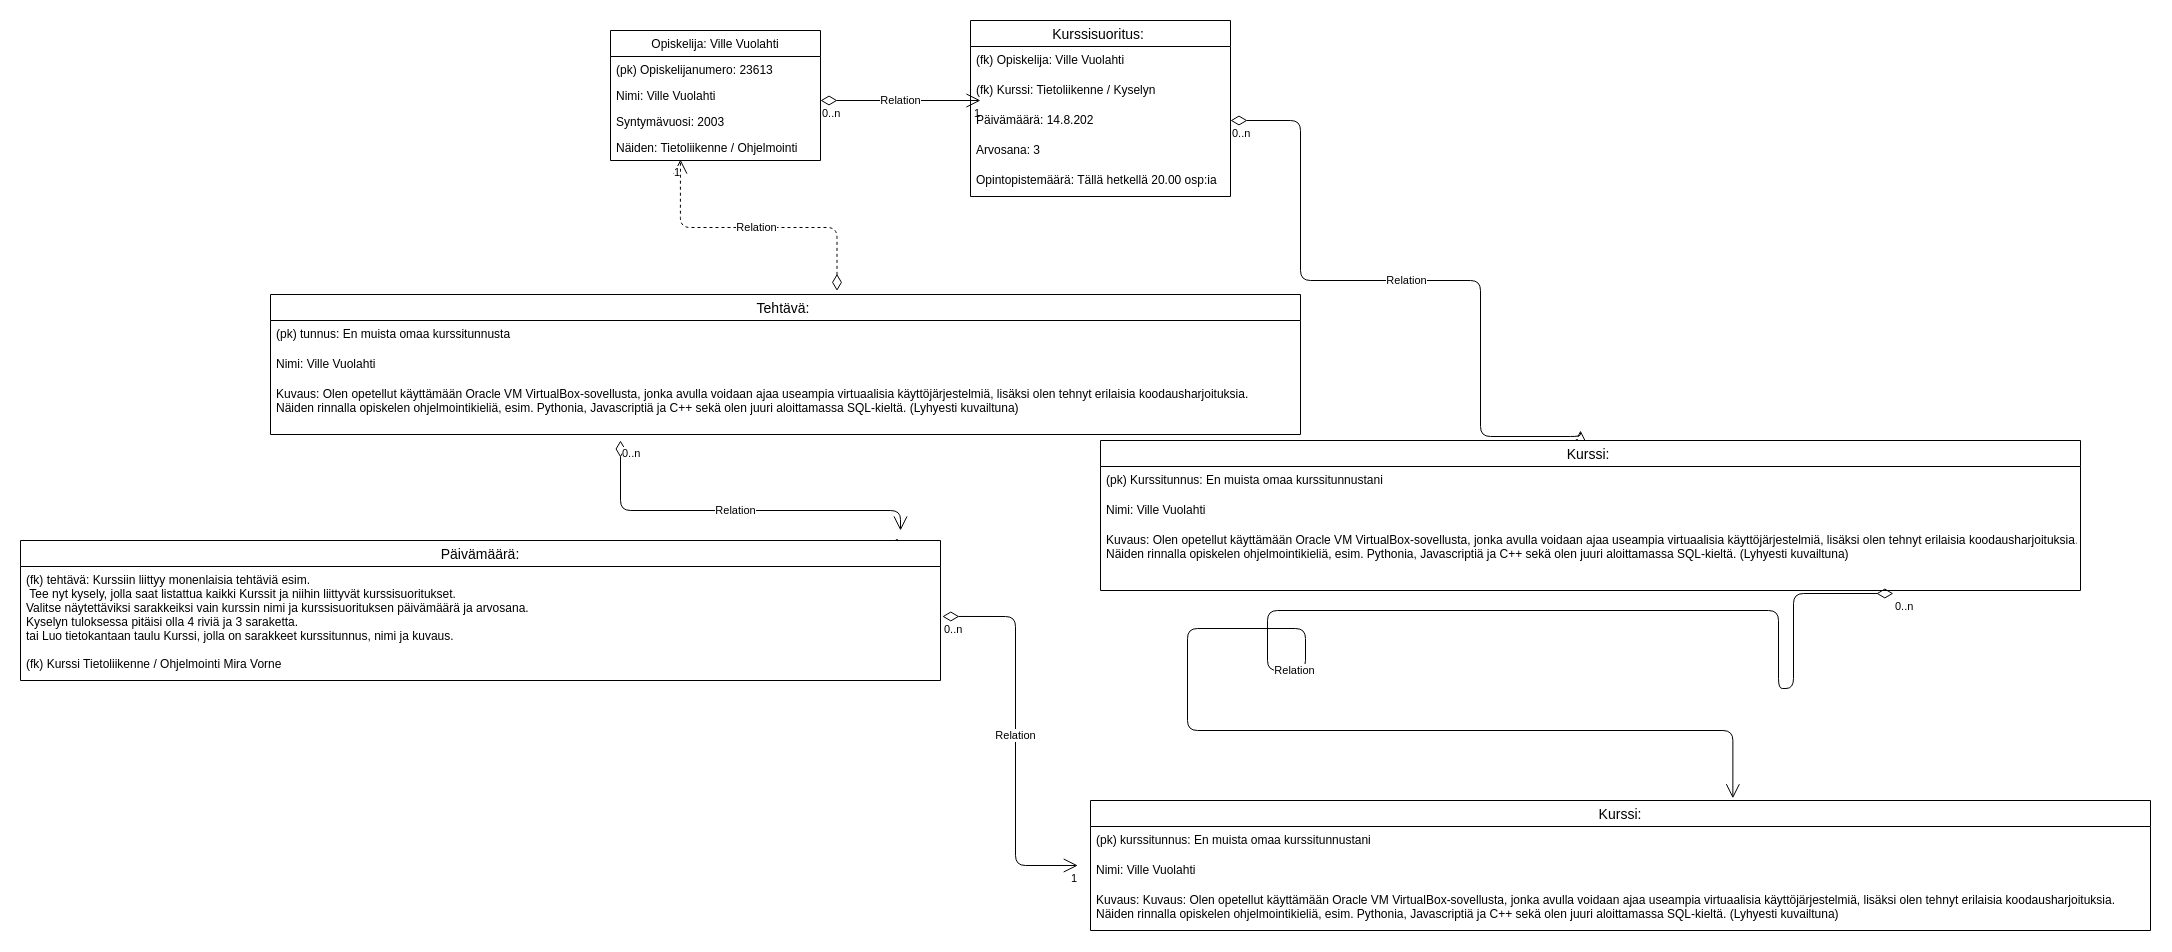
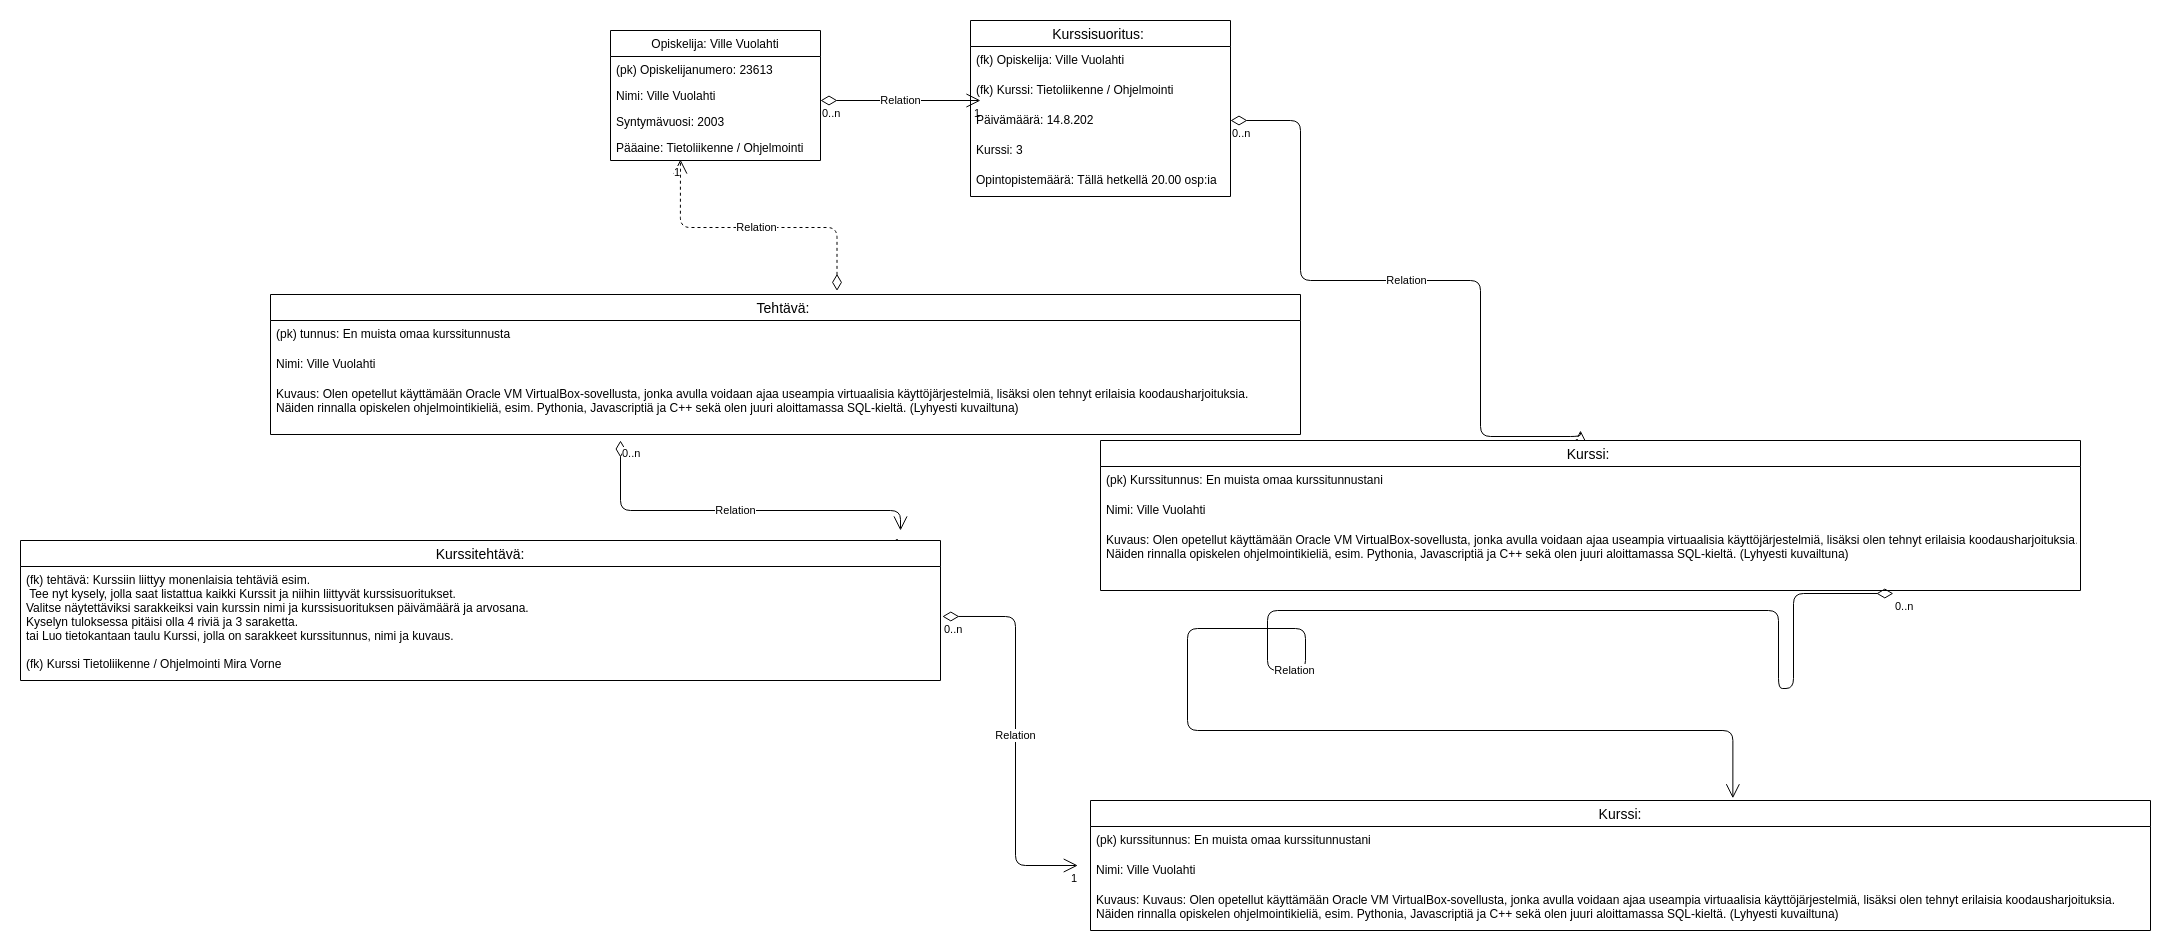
  <mxCell id="0" />
  <mxCell id="1" parent="0" />
  <mxCell id="2" value="Opiskelija: Ville Vuolahti" style="swimlane;fontStyle=0;childLayout=stackLayout;horizontal=1;startSize=26;fillColor=none;horizontalStack=0;resizeParent=1;resizeParentMax=0;resizeLast=0;collapsible=1;marginBottom=0;" vertex="1" parent="1"><mxGeometry x="610" y="30" width="210" height="130" as="geometry" /></mxCell>
  <mxCell id="3" value="(pk) Opiskelijanumero: 23613 " style="text;strokeColor=none;fillColor=none;align=left;verticalAlign=top;spacingLeft=4;spacingRight=4;overflow=hidden;rotatable=0;points=[[0,0.5],[1,0.5]];portConstraint=eastwest;" vertex="1" parent="2"><mxGeometry y="26" width="210" height="26" as="geometry" /></mxCell>
  <mxCell id="4" value="Nimi: Ville Vuolahti " style="text;strokeColor=none;fillColor=none;align=left;verticalAlign=top;spacingLeft=4;spacingRight=4;overflow=hidden;rotatable=0;points=[[0,0.5],[1,0.5]];portConstraint=eastwest;" vertex="1" parent="2"><mxGeometry y="52" width="210" height="26" as="geometry" /></mxCell>
  <mxCell id="5" value="Syntymävuosi: 2003" style="text;strokeColor=none;fillColor=none;align=left;verticalAlign=top;spacingLeft=4;spacingRight=4;overflow=hidden;rotatable=0;points=[[0,0.5],[1,0.5]];portConstraint=eastwest;" vertex="1" parent="2"><mxGeometry y="78" width="210" height="26" as="geometry" /></mxCell>
- <mxCell id="6" value="Näiden: Tietoliikenne / Ohjelmointi " style="text;strokeColor=none;fillColor=none;align=left;verticalAlign=top;spacingLeft=4;spacingRight=4;overflow=hidden;rotatable=0;points=[[0,0.5],[1,0.5]];portConstraint=eastwest;" vertex="1" parent="2"><mxGeometry y="104" width="210" height="26" as="geometry" /></mxCell>
+ <mxCell id="6" value="Pääaine: Tietoliikenne / Ohjelmointi " style="text;strokeColor=none;fillColor=none;align=left;verticalAlign=top;spacingLeft=4;spacingRight=4;overflow=hidden;rotatable=0;points=[[0,0.5],[1,0.5]];portConstraint=eastwest;" vertex="1" parent="2"><mxGeometry y="104" width="210" height="26" as="geometry" /></mxCell>
  <mxCell id="7" value="Relation" style="endArrow=open;html=1;endSize=12;startArrow=diamondThin;startSize=14;startFill=0;edgeStyle=orthogonalEdgeStyle;" edge="1" parent="1"><mxGeometry relative="1" as="geometry"><mxPoint x="820" y="100" as="sourcePoint" /><mxPoint x="980" y="100" as="targetPoint" /></mxGeometry></mxCell>
  <mxCell id="8" value="0..n" style="edgeLabel;resizable=0;html=1;align=left;verticalAlign=top;" connectable="0" vertex="1" parent="7"><mxGeometry x="-1" relative="1" as="geometry" /></mxCell>
  <mxCell id="9" value="1" style="edgeLabel;resizable=0;html=1;align=right;verticalAlign=top;" connectable="0" vertex="1" parent="7"><mxGeometry x="1" relative="1" as="geometry" /></mxCell>
  <mxCell id="10" value="Relation" style="endArrow=open;html=1;endSize=12;startArrow=diamondThin;startSize=14;startFill=0;edgeStyle=orthogonalEdgeStyle;exitX=1;exitY=0.467;exitDx=0;exitDy=0;exitPerimeter=0;" edge="1" parent="1" source="40"><mxGeometry relative="1" as="geometry"><mxPoint x="1240" y="120" as="sourcePoint" /><mxPoint x="1580" y="430" as="targetPoint" /><Array as="points"><mxPoint x="1300" y="120" /><mxPoint x="1300" y="280" /><mxPoint x="1480" y="280" /><mxPoint x="1480" y="436" /></Array></mxGeometry></mxCell>
  <mxCell id="11" value="0..n" style="edgeLabel;resizable=0;html=1;align=left;verticalAlign=top;" connectable="0" vertex="1" parent="10"><mxGeometry x="-1" relative="1" as="geometry" /></mxCell>
  <mxCell id="12" value="1" style="edgeLabel;resizable=0;html=1;align=right;verticalAlign=top;" connectable="0" vertex="1" parent="10"><mxGeometry x="1" relative="1" as="geometry" /></mxCell>
  <mxCell id="13" value="Relation" style="endArrow=open;html=1;endSize=12;startArrow=diamondThin;startSize=14;startFill=0;edgeStyle=orthogonalEdgeStyle;" edge="1" parent="1"><mxGeometry relative="1" as="geometry"><mxPoint y="440" as="sourcePoint" x="620" /><mxPoint x="900" y="530" as="targetPoint" /><Array as="points"><mxPoint y="510" x="620" /><mxPoint x="900" y="510" /></Array></mxGeometry></mxCell>
  <mxCell id="14" value="0..n" style="edgeLabel;resizable=0;html=1;align=left;verticalAlign=top;" connectable="0" vertex="1" parent="13"><mxGeometry x="-1" relative="1" as="geometry" /></mxCell>
  <mxCell id="15" value="1" style="edgeLabel;resizable=0;html=1;align=right;verticalAlign=top;" connectable="0" vertex="1" parent="13"><mxGeometry x="1" relative="1" as="geometry" /></mxCell>
  <mxCell id="16" value="Relation" style="endArrow=open;html=1;endSize=12;startArrow=diamondThin;startSize=14;startFill=0;edgeStyle=orthogonalEdgeStyle;entryX=-0.012;entryY=0.3;entryDx=0;entryDy=0;entryPerimeter=0;exitX=1.002;exitY=0.595;exitDx=0;exitDy=0;exitPerimeter=0;" edge="1" parent="1" source="44" target="27"><mxGeometry relative="1" as="geometry"><mxPoint x="980" y="600" as="sourcePoint" /><mxPoint x="1140" y="600" as="targetPoint" /></mxGeometry></mxCell>
  <mxCell id="17" value="0..n" style="edgeLabel;resizable=0;html=1;align=left;verticalAlign=top;" connectable="0" vertex="1" parent="16"><mxGeometry x="-1" relative="1" as="geometry" /></mxCell>
  <mxCell id="18" value="1" style="edgeLabel;resizable=0;html=1;align=right;verticalAlign=top;" connectable="0" vertex="1" parent="16"><mxGeometry x="1" relative="1" as="geometry" /></mxCell>
  <mxCell id="19" value="Relation" style="endArrow=open;html=1;endSize=12;startArrow=diamondThin;startSize=14;startFill=0;edgeStyle=orthogonalEdgeStyle;entryX=0.333;entryY=0.962;entryDx=0;entryDy=0;entryPerimeter=0;exitX=0.55;exitY=-0.026;exitDx=0;exitDy=0;exitPerimeter=0;dashed=1;" edge="1" parent="1" source="33" target="6"><mxGeometry relative="1" as="geometry"><mxPoint x="740" y="260" as="sourcePoint" /><mxPoint x="700" y="170" as="targetPoint" /></mxGeometry></mxCell>
  <mxCell id="20" value="0..n" style="edgeLabel;resizable=0;html=1;align=left;verticalAlign=top;" connectable="0" vertex="1" parent="19"><mxGeometry x="-1" relative="1" as="geometry" /></mxCell>
  <mxCell id="21" value="1" style="edgeLabel;resizable=0;html=1;align=right;verticalAlign=top;" connectable="0" vertex="1" parent="19"><mxGeometry x="1" relative="1" as="geometry" /></mxCell>
  <mxCell id="22" value="Relation" style="endArrow=open;html=1;endSize=12;startArrow=diamondThin;startSize=14;startFill=0;edgeStyle=orthogonalEdgeStyle;entryX=0.606;entryY=-0.017;entryDx=0;entryDy=0;entryPerimeter=0;exitX=0.809;exitY=1.047;exitDx=0;exitDy=0;exitPerimeter=0;" edge="1" parent="1" source="32" target="25"><mxGeometry relative="1" as="geometry"><mxPoint x="1810" y="688" as="sourcePoint" /><mxPoint x="1160" y="350" as="targetPoint" /><Array as="points"><mxPoint x="1793" y="593" /><mxPoint x="1793" y="688" /><mxPoint x="1778" y="688" /><mxPoint x="1778" y="610" /><mxPoint x="1267" y="610" /><mxPoint x="1267" y="670" /><mxPoint x="1305" y="670" /><mxPoint x="1305" y="628" /><mxPoint x="1187" y="628" /><mxPoint x="1187" y="730" /><mxPoint x="1732" y="730" /></Array></mxGeometry></mxCell>
  <mxCell id="23" value="0..n" style="edgeLabel;resizable=0;html=1;align=left;verticalAlign=top;" connectable="0" vertex="1" parent="22"><mxGeometry x="-1" relative="1" as="geometry" /></mxCell>
  <mxCell id="24" value="1" style="edgeLabel;resizable=0;html=1;align=right;verticalAlign=top;" connectable="0" vertex="1" parent="22"><mxGeometry x="1" relative="1" as="geometry" /></mxCell>
  <mxCell id="25" value="Kurssi:" style="swimlane;fontStyle=0;childLayout=stackLayout;horizontal=1;startSize=26;horizontalStack=0;resizeParent=1;resizeParentMax=0;resizeLast=0;collapsible=1;marginBottom=0;align=center;fontSize=14;" vertex="1" parent="1"><mxGeometry x="1090" y="800" width="1060" height="130" as="geometry" /></mxCell>
  <mxCell id="26" value="(pk) kurssitunnus: En muista omaa kurssitunnustani " style="text;strokeColor=none;fillColor=none;spacingLeft=4;spacingRight=4;overflow=hidden;rotatable=0;points=[[0,0.5],[1,0.5]];portConstraint=eastwest;fontSize=12;" vertex="1" parent="25"><mxGeometry y="26" width="1060" height="30" as="geometry" /></mxCell>
  <mxCell id="27" value="Nimi: Ville Vuolahti" style="text;strokeColor=none;fillColor=none;spacingLeft=4;spacingRight=4;overflow=hidden;rotatable=0;points=[[0,0.5],[1,0.5]];portConstraint=eastwest;fontSize=12;" vertex="1" parent="25"><mxGeometry y="56" width="1060" height="30" as="geometry" /></mxCell>
  <mxCell id="28" value="Kuvaus: Kuvaus: Olen opetellut käyttämään Oracle VM VirtualBox-sovellusta, jonka avulla voidaan ajaa useampia virtuaalisia käyttöjärjestelmiä, lisäksi olen tehnyt erilaisia koodausharjoituksia.&#10;Näiden rinnalla opiskelen ohjelmointikieliä, esim. Pythonia, Javascriptiä ja C++ sekä olen juuri aloittamassa SQL-kieltä. (Lyhyesti kuvailtuna)&#10; " style="text;strokeColor=none;fillColor=none;spacingLeft=4;spacingRight=4;overflow=hidden;rotatable=0;points=[[0,0.5],[1,0.5]];portConstraint=eastwest;fontSize=12;" vertex="1" parent="25"><mxGeometry y="86" width="1060" height="44" as="geometry" /></mxCell>
  <mxCell id="29" value="Kurssi: " style="swimlane;fontStyle=0;childLayout=stackLayout;horizontal=1;startSize=26;horizontalStack=0;resizeParent=1;resizeParentMax=0;resizeLast=0;collapsible=1;marginBottom=0;align=center;fontSize=14;" vertex="1" parent="1"><mxGeometry x="1100" y="440" width="980" height="150" as="geometry" /></mxCell>
  <mxCell id="30" value="(pk) Kurssitunnus: En muista omaa kurssitunnustani" style="text;strokeColor=none;fillColor=none;spacingLeft=4;spacingRight=4;overflow=hidden;rotatable=0;points=[[0,0.5],[1,0.5]];portConstraint=eastwest;fontSize=12;" vertex="1" parent="29"><mxGeometry y="26" width="980" height="30" as="geometry" /></mxCell>
  <mxCell id="31" value="Nimi: Ville Vuolahti" style="text;strokeColor=none;fillColor=none;spacingLeft=4;spacingRight=4;overflow=hidden;rotatable=0;points=[[0,0.5],[1,0.5]];portConstraint=eastwest;fontSize=12;" vertex="1" parent="29"><mxGeometry y="56" width="980" height="30" as="geometry" /></mxCell>
  <mxCell id="32" value="Kuvaus: Olen opetellut käyttämään Oracle VM VirtualBox-sovellusta, jonka avulla voidaan ajaa useampia virtuaalisia käyttöjärjestelmiä, lisäksi olen tehnyt erilaisia koodausharjoituksia.&#10;Näiden rinnalla opiskelen ohjelmointikieliä, esim. Pythonia, Javascriptiä ja C++ sekä olen juuri aloittamassa SQL-kieltä. (Lyhyesti kuvailtuna)" style="text;strokeColor=none;fillColor=none;spacingLeft=4;spacingRight=4;overflow=hidden;rotatable=0;points=[[0,0.5],[1,0.5]];portConstraint=eastwest;fontSize=12;" vertex="1" parent="29"><mxGeometry y="86" width="980" height="64" as="geometry" /></mxCell>
  <mxCell id="33" value="Tehtävä: " style="swimlane;fontStyle=0;childLayout=stackLayout;horizontal=1;startSize=26;horizontalStack=0;resizeParent=1;resizeParentMax=0;resizeLast=0;collapsible=1;marginBottom=0;align=center;fontSize=14;" vertex="1" parent="1"><mxGeometry x="270" y="294" width="1030" height="140" as="geometry" /></mxCell>
  <mxCell id="34" value="(pk) tunnus: En muista omaa kurssitunnusta" style="text;strokeColor=none;fillColor=none;spacingLeft=4;spacingRight=4;overflow=hidden;rotatable=0;points=[[0,0.5],[1,0.5]];portConstraint=eastwest;fontSize=12;" vertex="1" parent="33"><mxGeometry y="26" width="1030" height="30" as="geometry" /></mxCell>
  <mxCell id="35" value="Nimi: Ville Vuolahti" style="text;strokeColor=none;fillColor=none;spacingLeft=4;spacingRight=4;overflow=hidden;rotatable=0;points=[[0,0.5],[1,0.5]];portConstraint=eastwest;fontSize=12;" vertex="1" parent="33"><mxGeometry y="56" width="1030" height="30" as="geometry" /></mxCell>
  <mxCell id="36" value="Kuvaus: Olen opetellut käyttämään Oracle VM VirtualBox-sovellusta, jonka avulla voidaan ajaa useampia virtuaalisia käyttöjärjestelmiä, lisäksi olen tehnyt erilaisia koodausharjoituksia.&#10;Näiden rinnalla opiskelen ohjelmointikieliä, esim. Pythonia, Javascriptiä ja C++ sekä olen juuri aloittamassa SQL-kieltä. (Lyhyesti kuvailtuna)&#10; " style="text;strokeColor=none;fillColor=none;spacingLeft=4;spacingRight=4;overflow=hidden;rotatable=0;points=[[0,0.5],[1,0.5]];portConstraint=eastwest;fontSize=12;" vertex="1" parent="33"><mxGeometry y="86" width="1030" height="54" as="geometry" /></mxCell>
  <mxCell id="37" value="Kurssisuoritus: " style="swimlane;fontStyle=0;childLayout=stackLayout;horizontal=1;startSize=26;horizontalStack=0;resizeParent=1;resizeParentMax=0;resizeLast=0;collapsible=1;marginBottom=0;align=center;fontSize=14;" vertex="1" parent="1"><mxGeometry x="970" y="20" width="260" height="176" as="geometry" /></mxCell>
  <mxCell id="38" value="(fk) Opiskelija: Ville Vuolahti " style="text;strokeColor=none;fillColor=none;spacingLeft=4;spacingRight=4;overflow=hidden;rotatable=0;points=[[0,0.5],[1,0.5]];portConstraint=eastwest;fontSize=12;" vertex="1" parent="37"><mxGeometry y="26" width="260" height="30" as="geometry" /></mxCell>
- <mxCell id="39" value="(fk) Kurssi: Tietoliikenne / Kyselyn" style="text;strokeColor=none;fillColor=none;spacingLeft=4;spacingRight=4;overflow=hidden;rotatable=0;points=[[0,0.5],[1,0.5]];portConstraint=eastwest;fontSize=12;" vertex="1" parent="37"><mxGeometry y="56" width="260" height="30" as="geometry" /></mxCell>
+ <mxCell id="39" value="(fk) Kurssi: Tietoliikenne / Ohjelmointi" style="text;strokeColor=none;fillColor=none;spacingLeft=4;spacingRight=4;overflow=hidden;rotatable=0;points=[[0,0.5],[1,0.5]];portConstraint=eastwest;fontSize=12;" vertex="1" parent="37"><mxGeometry y="56" width="260" height="30" as="geometry" /></mxCell>
  <mxCell id="40" value="Päivämäärä: 14.8.202" style="text;strokeColor=none;fillColor=none;spacingLeft=4;spacingRight=4;overflow=hidden;rotatable=0;points=[[0,0.5],[1,0.5]];portConstraint=eastwest;fontSize=12;" vertex="1" parent="37"><mxGeometry y="86" width="260" height="30" as="geometry" /></mxCell>
- <mxCell id="41" value="Arvosana: 3 " style="text;strokeColor=none;fillColor=none;spacingLeft=4;spacingRight=4;overflow=hidden;rotatable=0;points=[[0,0.5],[1,0.5]];portConstraint=eastwest;fontSize=12;" vertex="1" parent="37"><mxGeometry y="116" width="260" height="30" as="geometry" /></mxCell>
+ <mxCell id="41" value="Kurssi: 3 " style="text;strokeColor=none;fillColor=none;spacingLeft=4;spacingRight=4;overflow=hidden;rotatable=0;points=[[0,0.5],[1,0.5]];portConstraint=eastwest;fontSize=12;" vertex="1" parent="37"><mxGeometry y="116" width="260" height="30" as="geometry" /></mxCell>
  <mxCell id="42" value="Opintopistemäärä: Tällä hetkellä 20.00 osp:ia" style="text;strokeColor=none;fillColor=none;spacingLeft=4;spacingRight=4;overflow=hidden;rotatable=0;points=[[0,0.5],[1,0.5]];portConstraint=eastwest;fontSize=12;" vertex="1" parent="37"><mxGeometry y="146" width="260" height="30" as="geometry" /></mxCell>
- <mxCell id="43" value="Päivämäärä:" style="swimlane;fontStyle=0;childLayout=stackLayout;horizontal=1;startSize=26;horizontalStack=0;resizeParent=1;resizeParentMax=0;resizeLast=0;collapsible=1;marginBottom=0;align=center;fontSize=14;" vertex="1" parent="1"><mxGeometry x="20" y="540" width="920" height="140" as="geometry" /></mxCell>
+ <mxCell id="43" value="Kurssitehtävä:" style="swimlane;fontStyle=0;childLayout=stackLayout;horizontal=1;startSize=26;horizontalStack=0;resizeParent=1;resizeParentMax=0;resizeLast=0;collapsible=1;marginBottom=0;align=center;fontSize=14;" vertex="1" parent="1"><mxGeometry x="20" y="540" width="920" height="140" as="geometry" /></mxCell>
  <mxCell id="44" value="(fk) tehtävä: Kurssiin liittyy monenlaisia tehtäviä esim.&#10; Tee nyt kysely, jolla saat listattua kaikki Kurssit ja niihin liittyvät kurssisuoritukset. &#10;Valitse näytettäviksi sarakkeiksi vain kurssin nimi ja kurssisuorituksen päivämäärä ja arvosana.&#10;Kyselyn tuloksessa pitäisi olla 4 riviä ja 3 saraketta.&#10;tai Luo tietokantaan taulu Kurssi, jolla on sarakkeet kurssitunnus, nimi ja kuvaus.&#10;" style="text;strokeColor=none;fillColor=none;spacingLeft=4;spacingRight=4;overflow=hidden;rotatable=0;points=[[0,0.5],[1,0.5]];portConstraint=eastwest;fontSize=12;" vertex="1" parent="43"><mxGeometry y="26" width="920" height="84" as="geometry" /></mxCell>
  <mxCell id="45" value="(fk) Kurssi Tietoliikenne / Ohjelmointi Mira Vorne" style="text;strokeColor=none;fillColor=none;spacingLeft=4;spacingRight=4;overflow=hidden;rotatable=0;points=[[0,0.5],[1,0.5]];portConstraint=eastwest;fontSize=12;" vertex="1" parent="43"><mxGeometry y="110" width="920" height="30" as="geometry" /></mxCell>
